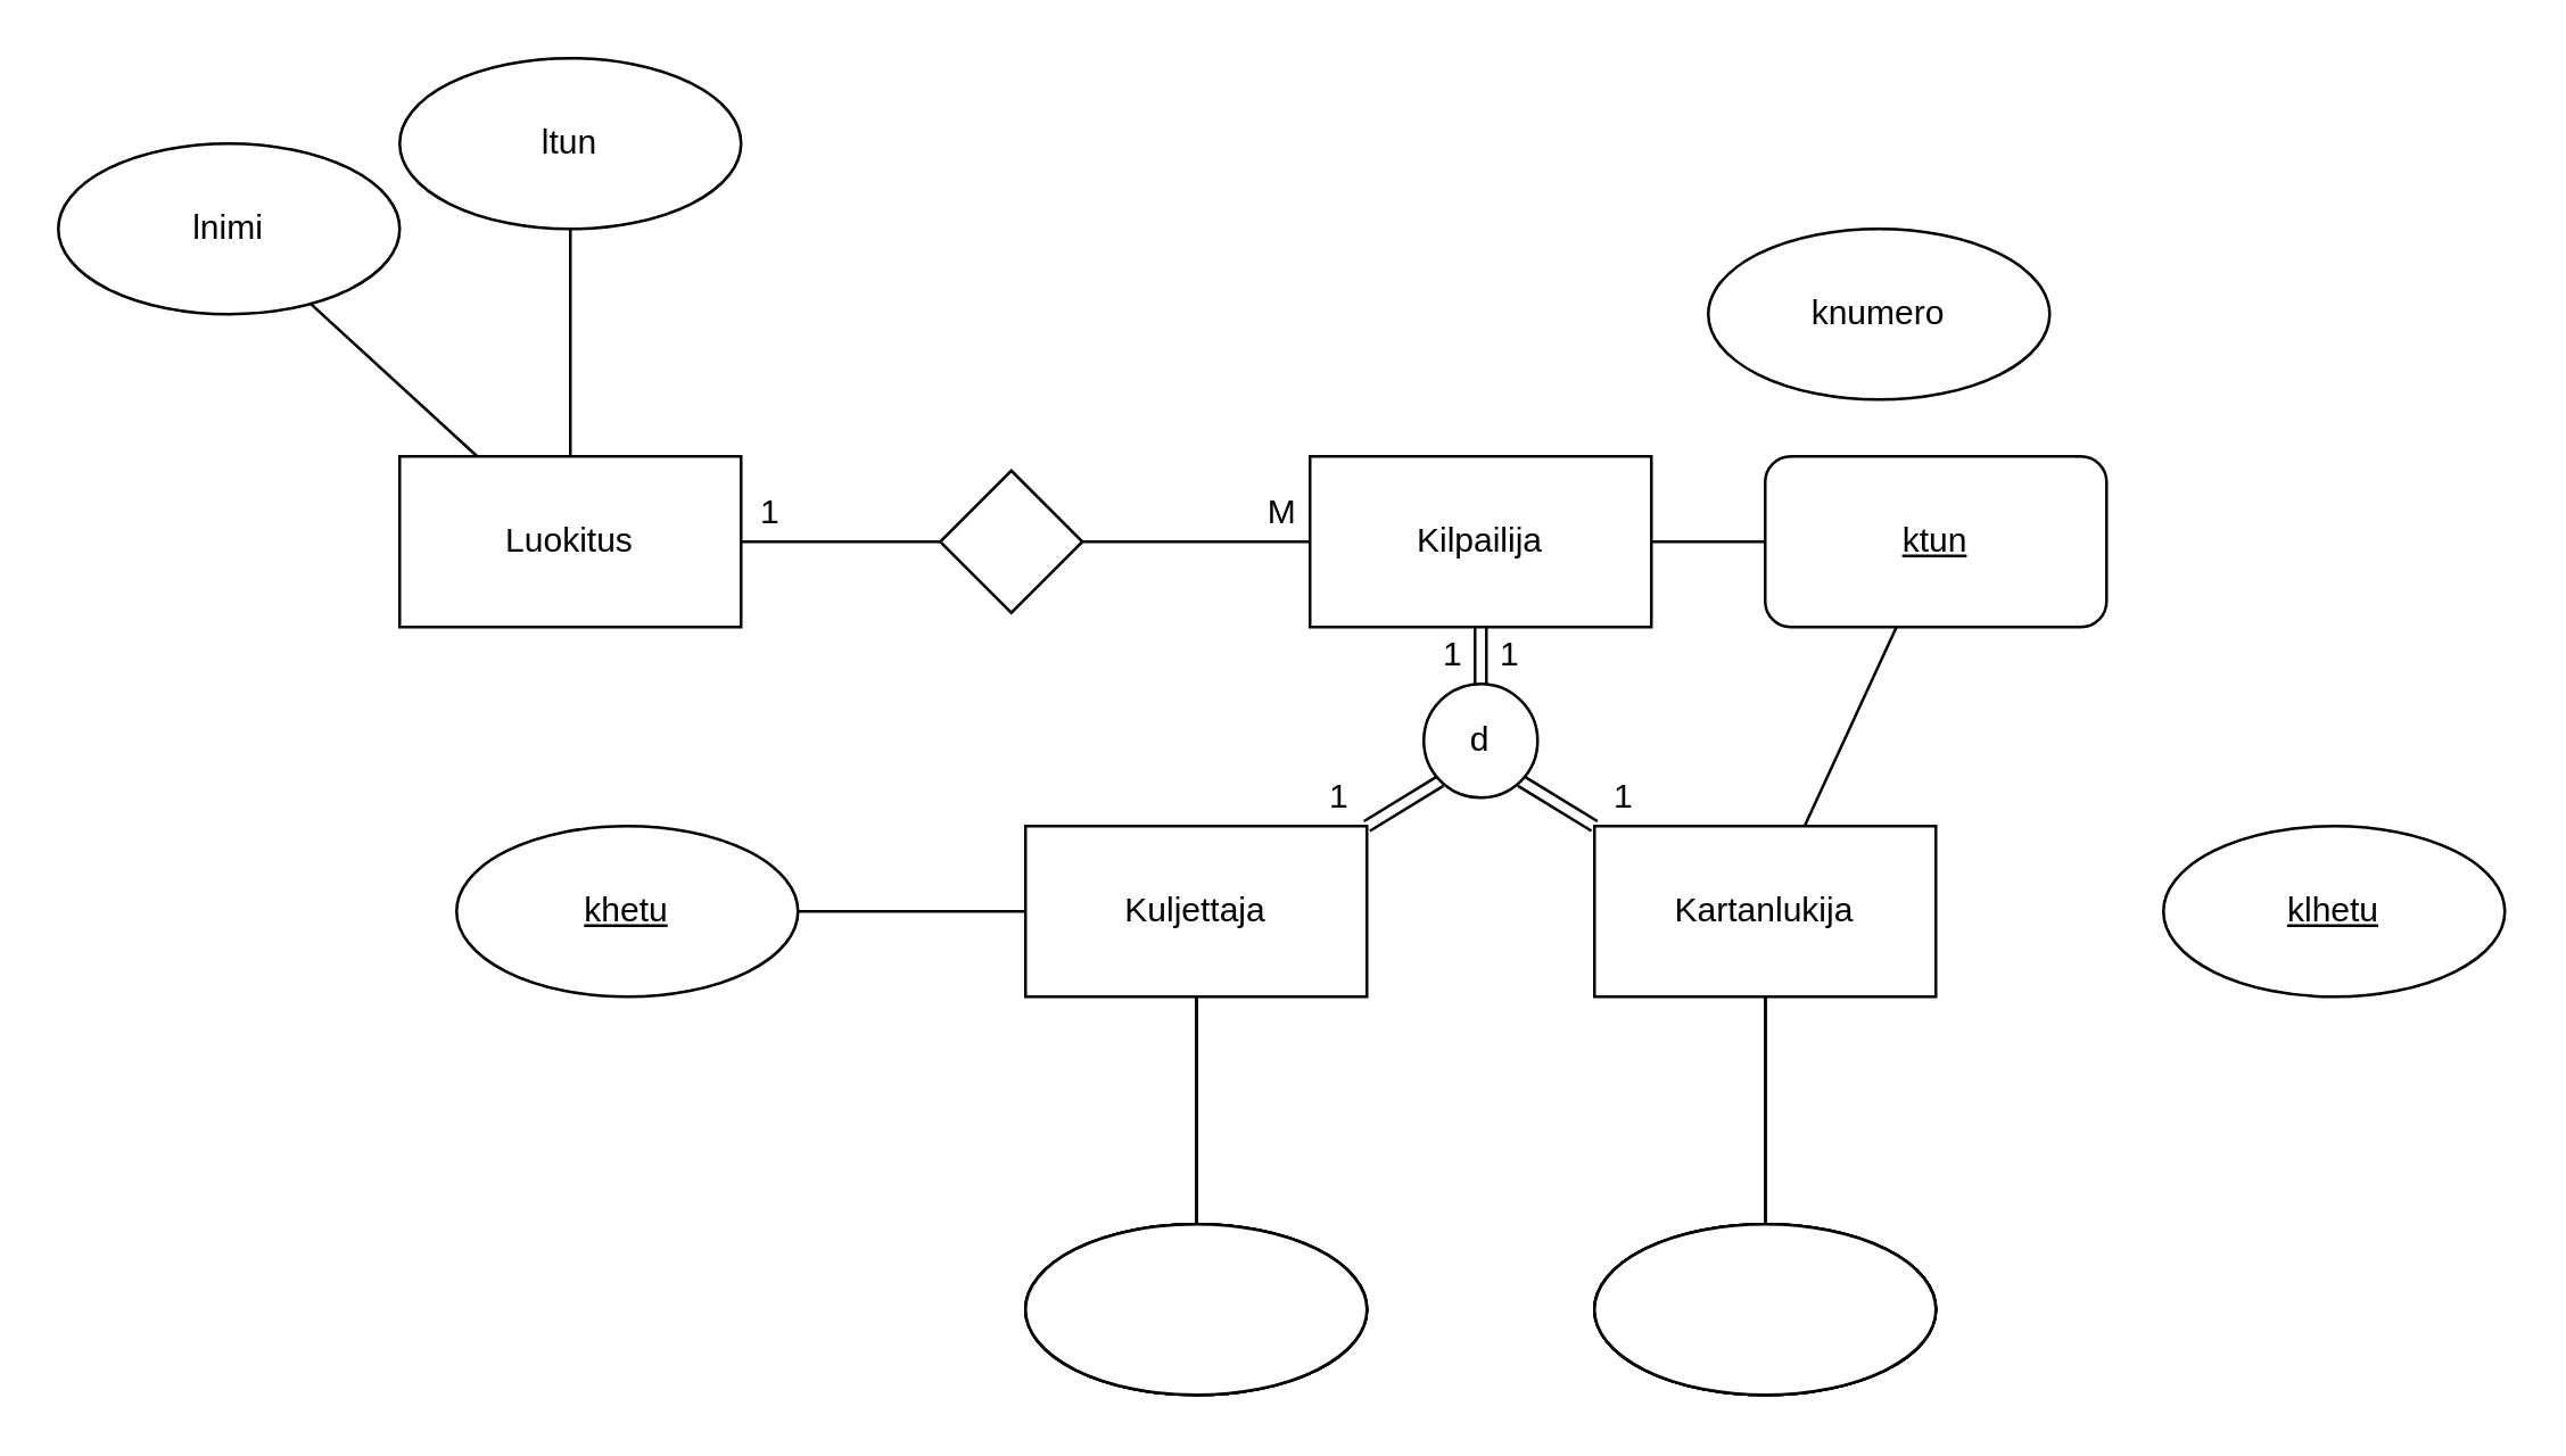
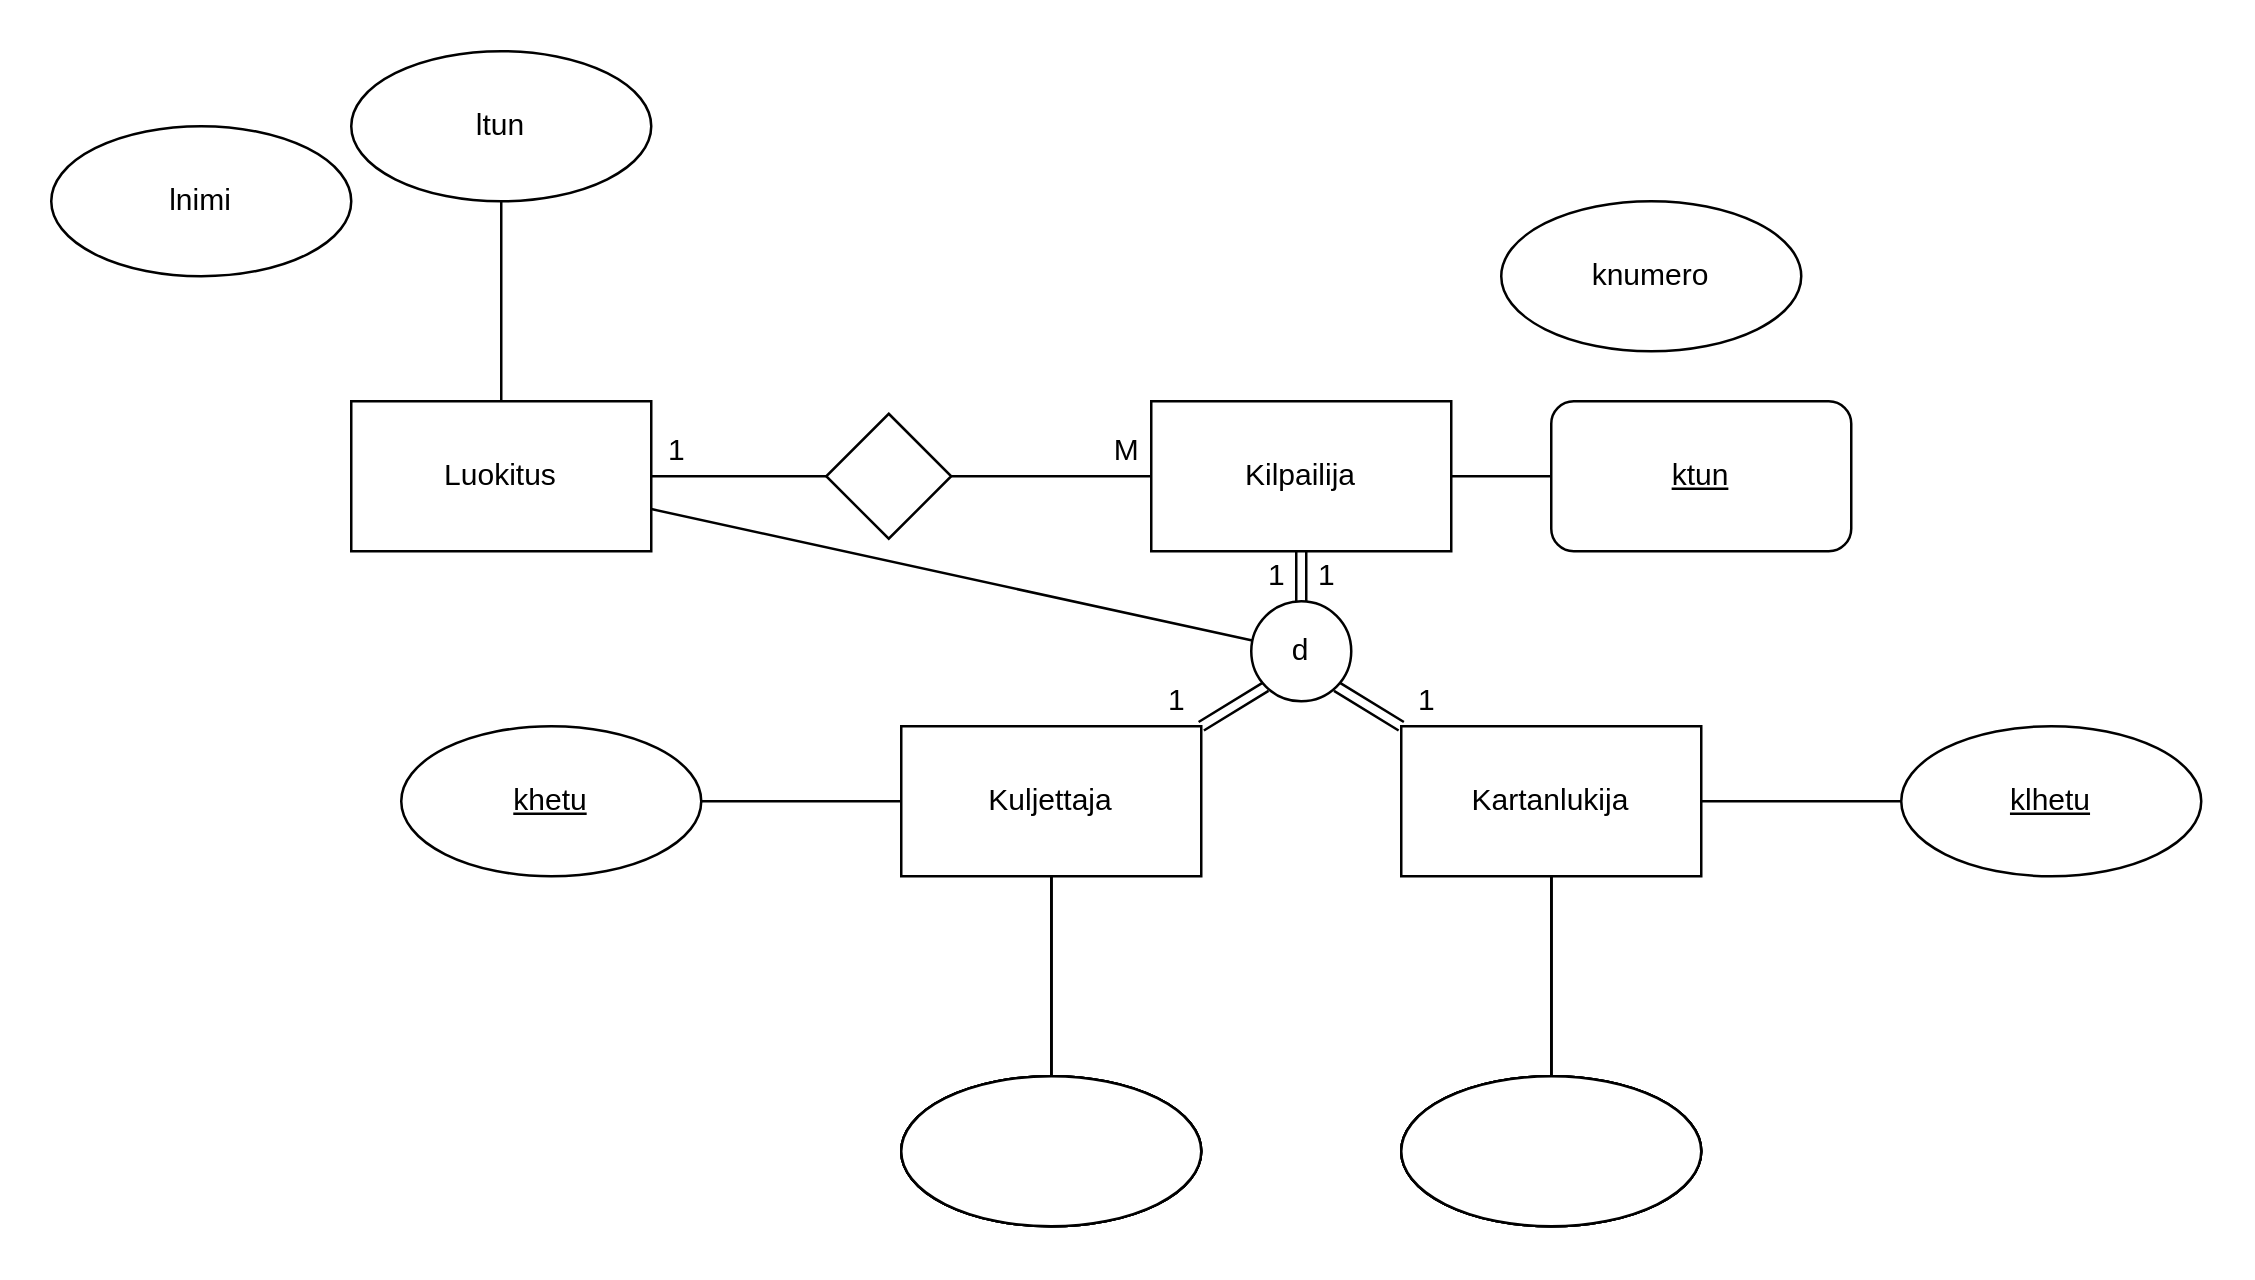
  <mxCell id="0" />
  <mxCell id="1" parent="0" />
  <mxCell id="2" style="edgeStyle=orthogonalEdgeStyle;rounded=0;orthogonalLoop=1;jettySize=auto;html=1;exitX=0.5;exitY=1;exitDx=0;exitDy=0;entryX=0.5;entryY=0;entryDx=0;entryDy=0;shape=link;" edge="1" parent="1" source="5" target="20"><mxGeometry relative="1" as="geometry" /></mxCell>
  <mxCell id="3" value="" style="edgeStyle=none;rounded=0;orthogonalLoop=1;jettySize=auto;html=1;endArrow=none;endFill=0;" edge="1" parent="1" source="5" target="25"><mxGeometry relative="1" as="geometry" /></mxCell>
  <mxCell id="4" value="" style="edgeStyle=none;rounded=0;orthogonalLoop=1;jettySize=auto;html=1;endArrow=none;endFill=0;startArrow=none;" edge="1" parent="1" source="31" target="30"><mxGeometry relative="1" as="geometry" /></mxCell>
  <mxCell id="5" value="Kilpailija" style="rounded=0;whiteSpace=wrap;html=1;" vertex="1" parent="1"><mxGeometry x="460" y="160" width="120" height="60" as="geometry" /></mxCell>
- <mxCell id="6" value="" style="edgeStyle=none;rounded=0;orthogonalLoop=1;jettySize=auto;html=1;endArrow=none;endFill=0;" edge="1" parent="1" source="11" target="25"><mxGeometry relative="1" as="geometry" /></mxCell>
+ <mxCell id="6" value="" style="edgeStyle=none;rounded=0;orthogonalLoop=1;jettySize=auto;html=1;endArrow=none;endFill=0;" edge="1" parent="1" source="11" target="27"><mxGeometry relative="1" as="geometry" /></mxCell>
  <mxCell id="7" value="" style="edgeStyle=none;rounded=0;orthogonalLoop=1;jettySize=auto;html=1;endArrow=none;endFill=0;" edge="1" parent="1" source="11" target="39"><mxGeometry relative="1" as="geometry" /></mxCell>
  <mxCell id="8" value="" style="edgeStyle=none;rounded=0;orthogonalLoop=1;jettySize=auto;html=1;endArrow=none;endFill=0;" edge="1" parent="1" source="11" target="40"><mxGeometry relative="1" as="geometry" /></mxCell>
  <mxCell id="9" value="" style="edgeStyle=none;rounded=0;orthogonalLoop=1;jettySize=auto;html=1;endArrow=none;endFill=0;" edge="1" parent="1" source="11" target="41"><mxGeometry relative="1" as="geometry" /></mxCell>
  <mxCell id="10" value="" style="edgeStyle=none;rounded=0;orthogonalLoop=1;jettySize=auto;html=1;endArrow=none;endFill=0;" edge="1" parent="1" source="11" target="42"><mxGeometry relative="1" as="geometry" /></mxCell>
  <mxCell id="11" value="Kartanlukija" style="rounded=0;whiteSpace=wrap;html=1;" vertex="1" parent="1"><mxGeometry x="560" y="290" width="120" height="60" as="geometry" /></mxCell>
  <mxCell id="12" value="" style="edgeStyle=none;rounded=0;orthogonalLoop=1;jettySize=auto;html=1;endArrow=none;endFill=0;" edge="1" parent="1" source="17" target="26"><mxGeometry relative="1" as="geometry" /></mxCell>
  <mxCell id="13" value="" style="edgeStyle=none;rounded=0;orthogonalLoop=1;jettySize=auto;html=1;endArrow=none;endFill=0;" edge="1" parent="1" source="17" target="38"><mxGeometry relative="1" as="geometry" /></mxCell>
  <mxCell id="14" value="" style="edgeStyle=none;rounded=0;orthogonalLoop=1;jettySize=auto;html=1;endArrow=none;endFill=0;" edge="1" parent="1" source="17" target="43"><mxGeometry relative="1" as="geometry" /></mxCell>
  <mxCell id="15" value="" style="edgeStyle=none;rounded=0;orthogonalLoop=1;jettySize=auto;html=1;endArrow=none;endFill=0;" edge="1" parent="1" source="17" target="44"><mxGeometry relative="1" as="geometry" /></mxCell>
  <mxCell id="16" value="" style="edgeStyle=none;rounded=0;orthogonalLoop=1;jettySize=auto;html=1;endArrow=none;endFill=0;" edge="1" parent="1" source="17" target="45"><mxGeometry relative="1" as="geometry" /></mxCell>
  <mxCell id="17" value="Kuljettaja" style="rounded=0;whiteSpace=wrap;html=1;" vertex="1" parent="1"><mxGeometry x="360" y="290" width="120" height="60" as="geometry" /></mxCell>
  <mxCell id="18" style="rounded=0;orthogonalLoop=1;jettySize=auto;html=1;exitX=1;exitY=1;exitDx=0;exitDy=0;entryX=0;entryY=0;entryDx=0;entryDy=0;endArrow=none;endFill=0;shape=link;" edge="1" parent="1" source="20" target="11"><mxGeometry relative="1" as="geometry" /></mxCell>
  <mxCell id="19" style="edgeStyle=none;rounded=0;orthogonalLoop=1;jettySize=auto;html=1;exitX=0;exitY=1;exitDx=0;exitDy=0;entryX=1;entryY=0;entryDx=0;entryDy=0;endArrow=none;endFill=0;shape=link;" edge="1" parent="1" source="20" target="17"><mxGeometry relative="1" as="geometry" /></mxCell>
  <mxCell id="20" value="d" style="ellipse;whiteSpace=wrap;html=1;aspect=fixed;" vertex="1" parent="1"><mxGeometry x="500" y="240" width="40" height="40" as="geometry" /></mxCell>
  <mxCell id="21" value="1" style="text;html=1;align=center;verticalAlign=middle;resizable=0;points=[];autosize=1;strokeColor=none;fillColor=none;" vertex="1" parent="1"><mxGeometry x="460" y="270" width="20" height="20" as="geometry" /></mxCell>
  <mxCell id="22" value="1" style="text;html=1;align=center;verticalAlign=middle;resizable=0;points=[];autosize=1;strokeColor=none;fillColor=none;" vertex="1" parent="1"><mxGeometry x="500" y="220" width="20" height="20" as="geometry" /></mxCell>
  <mxCell id="23" value="1" style="text;html=1;align=center;verticalAlign=middle;resizable=0;points=[];autosize=1;strokeColor=none;fillColor=none;" vertex="1" parent="1"><mxGeometry x="560" y="270" width="20" height="20" as="geometry" /></mxCell>
  <mxCell id="24" value="1" style="text;html=1;align=center;verticalAlign=middle;resizable=0;points=[];autosize=1;strokeColor=none;fillColor=none;" vertex="1" parent="1"><mxGeometry x="520" y="220" width="20" height="20" as="geometry" /></mxCell>
  <mxCell id="25" value="&lt;u&gt;ktun&lt;/u&gt;" style="whiteSpace=wrap;html=1;rounded=1;" vertex="1" parent="1"><mxGeometry x="620" y="160" width="120" height="60" as="geometry" /></mxCell>
  <mxCell id="26" value="&lt;u&gt;khetu&lt;/u&gt;" style="ellipse;whiteSpace=wrap;html=1;rounded=0;" vertex="1" parent="1"><mxGeometry x="160" y="290" width="120" height="60" as="geometry" /></mxCell>
  <mxCell id="27" value="&lt;u&gt;klhetu&lt;/u&gt;" style="ellipse;whiteSpace=wrap;html=1;rounded=0;" vertex="1" parent="1"><mxGeometry x="760" y="290" width="120" height="60" as="geometry" /></mxCell>
  <mxCell id="28" value="" style="edgeStyle=none;rounded=0;orthogonalLoop=1;jettySize=auto;html=1;endArrow=none;endFill=0;" edge="1" parent="1" source="30" target="33"><mxGeometry relative="1" as="geometry" /></mxCell>
- <mxCell id="29" value="" style="edgeStyle=none;rounded=0;orthogonalLoop=1;jettySize=auto;html=1;endArrow=none;endFill=0;" edge="1" parent="1" source="30" target="34"><mxGeometry relative="1" as="geometry" /></mxCell>
+ <mxCell id="29" value="" style="edgeStyle=none;rounded=0;orthogonalLoop=1;jettySize=auto;html=1;endArrow=none;endFill=0;" edge="1" parent="1" source="30" target="20"><mxGeometry relative="1" as="geometry" /></mxCell>
  <mxCell id="30" value="Luokitus" style="whiteSpace=wrap;html=1;rounded=0;" vertex="1" parent="1"><mxGeometry x="140" y="160" width="120" height="60" as="geometry" /></mxCell>
  <mxCell id="31" value="" style="rhombus;whiteSpace=wrap;html=1;" vertex="1" parent="1"><mxGeometry x="330" y="165" width="50" height="50" as="geometry" /></mxCell>
  <mxCell id="32" value="" style="edgeStyle=none;rounded=0;orthogonalLoop=1;jettySize=auto;html=1;endArrow=none;endFill=0;" edge="1" parent="1" source="5" target="31"><mxGeometry relative="1" as="geometry"><mxPoint x="460" y="190" as="sourcePoint" /><mxPoint x="260" y="190" as="targetPoint" /></mxGeometry></mxCell>
  <mxCell id="33" value="ltun" style="ellipse;whiteSpace=wrap;html=1;rounded=0;" vertex="1" parent="1"><mxGeometry x="140" y="20" width="120" height="60" as="geometry" /></mxCell>
  <mxCell id="34" value="lnimi" style="ellipse;whiteSpace=wrap;html=1;rounded=0;" vertex="1" parent="1"><mxGeometry x="20" y="50" width="120" height="60" as="geometry" /></mxCell>
  <mxCell id="35" value="M" style="text;html=1;align=center;verticalAlign=middle;resizable=0;points=[];autosize=1;strokeColor=none;fillColor=none;" vertex="1" parent="1"><mxGeometry x="435" y="170" width="30" height="20" as="geometry" /></mxCell>
  <mxCell id="36" value="1" style="text;html=1;align=center;verticalAlign=middle;resizable=0;points=[];autosize=1;strokeColor=none;fillColor=none;" vertex="1" parent="1"><mxGeometry x="260" y="170" width="20" height="20" as="geometry" /></mxCell>
  <mxCell id="37" value="knumero" style="ellipse;whiteSpace=wrap;html=1;rounded=0;" vertex="1" parent="1"><mxGeometry x="600" y="80" width="120" height="60" as="geometry" /></mxCell>
  <mxCell id="38" value="" style="ellipse;whiteSpace=wrap;html=1;rounded=0;" vertex="1" parent="1"><mxGeometry x="360" y="430" width="120" height="60" as="geometry" /></mxCell>
  <mxCell id="39" value="" style="ellipse;whiteSpace=wrap;html=1;rounded=0;" vertex="1" parent="1"><mxGeometry x="560" y="430" width="120" height="60" as="geometry" /></mxCell>
  <mxCell id="40" value="" style="ellipse;whiteSpace=wrap;html=1;rounded=0;" vertex="1" parent="1"><mxGeometry x="560" y="430" width="120" height="60" as="geometry" /></mxCell>
  <mxCell id="41" value="" style="ellipse;whiteSpace=wrap;html=1;rounded=0;" vertex="1" parent="1"><mxGeometry x="560" y="430" width="120" height="60" as="geometry" /></mxCell>
  <mxCell id="42" value="" style="ellipse;whiteSpace=wrap;html=1;rounded=0;" vertex="1" parent="1"><mxGeometry x="560" y="430" width="120" height="60" as="geometry" /></mxCell>
  <mxCell id="43" value="" style="ellipse;whiteSpace=wrap;html=1;rounded=0;" vertex="1" parent="1"><mxGeometry x="360" y="430" width="120" height="60" as="geometry" /></mxCell>
  <mxCell id="44" value="" style="ellipse;whiteSpace=wrap;html=1;rounded=0;" vertex="1" parent="1"><mxGeometry x="360" y="430" width="120" height="60" as="geometry" /></mxCell>
  <mxCell id="45" value="" style="ellipse;whiteSpace=wrap;html=1;rounded=0;" vertex="1" parent="1"><mxGeometry x="360" y="430" width="120" height="60" as="geometry" /></mxCell>
